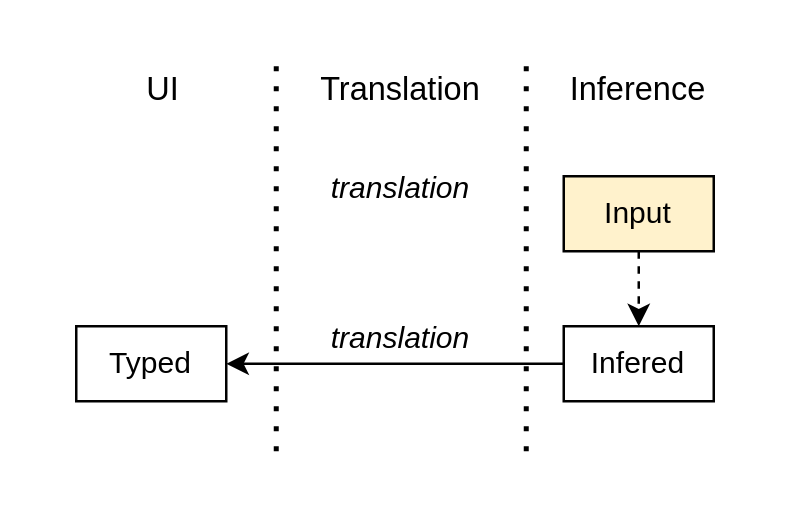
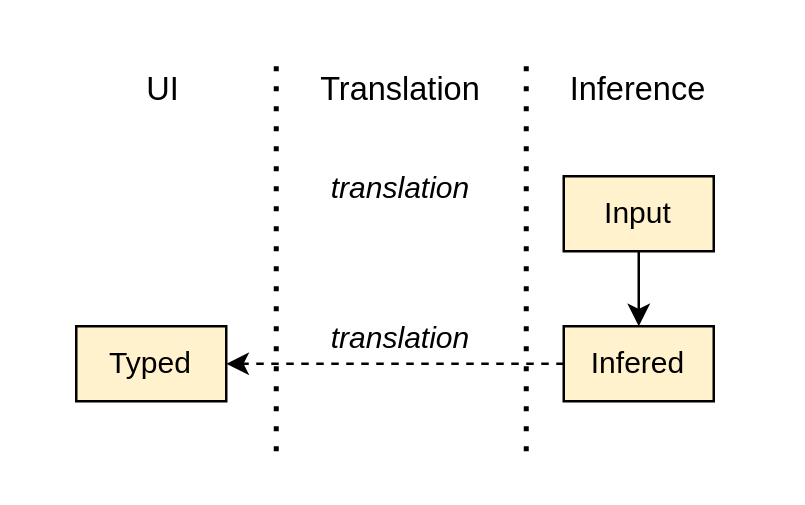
  <mxCell id="0" />
  <mxCell id="1" parent="0" />
  <mxCell id="2" value="" style="endArrow=none;dashed=1;html=1;dashPattern=1 3;strokeWidth=2;rounded=0;fontSize=12;" edge="1" parent="1"><mxGeometry width="50" height="50" relative="1" as="geometry"><mxPoint x="110" y="180" as="sourcePoint" /><mxPoint x="110" y="20" as="targetPoint" /></mxGeometry></mxCell>
  <mxCell id="3" value="UI" style="text;html=1;strokeColor=none;fillColor=none;align=center;verticalAlign=middle;whiteSpace=wrap;rounded=0;fontSize=13;" vertex="1" parent="1"><mxGeometry x="20" y="20" width="90" height="30" as="geometry" /></mxCell>
  <mxCell id="4" value="Translation" style="text;html=1;strokeColor=none;fillColor=none;align=center;verticalAlign=middle;whiteSpace=wrap;rounded=0;fontSize=13;" vertex="1" parent="1"><mxGeometry x="110" y="20" width="100" height="30" as="geometry" /></mxCell>
  <mxCell id="5" value="" style="endArrow=none;dashed=1;html=1;dashPattern=1 3;strokeWidth=2;rounded=0;fontSize=12;" edge="1" parent="1"><mxGeometry width="50" height="50" relative="1" as="geometry"><mxPoint x="210" y="180" as="sourcePoint" /><mxPoint x="210" y="20" as="targetPoint" /></mxGeometry></mxCell>
  <mxCell id="6" value="Inference" style="text;html=1;strokeColor=none;fillColor=none;align=center;verticalAlign=middle;whiteSpace=wrap;rounded=0;fontSize=13;" vertex="1" parent="1"><mxGeometry x="210" y="20" width="90" height="30" as="geometry" /></mxCell>
- <mxCell id="7" style="edgeStyle=orthogonalEdgeStyle;rounded=0;orthogonalLoop=1;jettySize=auto;html=1;exitX=0.5;exitY=1;exitDx=0;exitDy=0;entryX=0.5;entryY=0;entryDx=0;entryDy=0;fontSize=12;dashed=1;" edge="1" parent="1" source="8" target="10"><mxGeometry relative="1" as="geometry" /></mxCell>
+ <mxCell id="7" style="edgeStyle=orthogonalEdgeStyle;rounded=0;orthogonalLoop=1;jettySize=auto;html=1;exitX=0.5;exitY=1;exitDx=0;exitDy=0;entryX=0.5;entryY=0;entryDx=0;entryDy=0;fontSize=12;" edge="1" parent="1" source="8" target="10"><mxGeometry relative="1" as="geometry" /></mxCell>
  <mxCell id="8" value="Input" style="rounded=0;whiteSpace=wrap;html=1;fontSize=12;fillColor=#fff2cc;" vertex="1" parent="1"><mxGeometry x="225" y="70" width="60" height="30" as="geometry" /></mxCell>
- <mxCell id="9" style="edgeStyle=orthogonalEdgeStyle;rounded=0;orthogonalLoop=1;jettySize=auto;html=1;exitX=0;exitY=0.5;exitDx=0;exitDy=0;fontSize=12;entryX=1;entryY=0.5;entryDx=0;entryDy=0;" edge="1" parent="1" source="10" target="11"><mxGeometry relative="1" as="geometry"><mxPoint x="130" y="150" as="targetPoint" /></mxGeometry></mxCell>
- <mxCell id="10" value="Infered" style="rounded=0;whiteSpace=wrap;html=1;fontSize=12;" vertex="1" parent="1"><mxGeometry x="225" y="130" width="60" height="30" as="geometry" /></mxCell>
- <mxCell id="11" value="Typed" style="rounded=0;whiteSpace=wrap;html=1;fontSize=12;" vertex="1" parent="1"><mxGeometry x="30" y="130" width="60" height="30" as="geometry" /></mxCell>
+ <mxCell id="9" style="edgeStyle=orthogonalEdgeStyle;rounded=0;orthogonalLoop=1;jettySize=auto;html=1;exitX=0;exitY=0.5;exitDx=0;exitDy=0;fontSize=12;entryX=1;entryY=0.5;entryDx=0;entryDy=0;dashed=1;" edge="1" parent="1" source="10" target="11"><mxGeometry relative="1" as="geometry"><mxPoint x="130" y="150" as="targetPoint" /></mxGeometry></mxCell>
+ <mxCell id="10" value="Infered" style="rounded=0;whiteSpace=wrap;html=1;fontSize=12;fillColor=#fff2cc;" vertex="1" parent="1"><mxGeometry x="225" y="130" width="60" height="30" as="geometry" /></mxCell>
+ <mxCell id="11" value="Typed" style="rounded=0;whiteSpace=wrap;html=1;fontSize=12;fillColor=#fff2cc;" vertex="1" parent="1"><mxGeometry x="30" y="130" width="60" height="30" as="geometry" /></mxCell>
  <mxCell id="12" value="translation" style="text;html=1;strokeColor=none;fillColor=none;align=center;verticalAlign=middle;whiteSpace=wrap;rounded=0;labelBackgroundColor=default;fontSize=12;fontStyle=2" vertex="1" parent="1"><mxGeometry x="130" y="120" width="60" height="30" as="geometry" /></mxCell>
  <mxCell id="13" value="translation" style="text;html=1;strokeColor=none;fillColor=none;align=center;verticalAlign=middle;whiteSpace=wrap;rounded=0;labelBackgroundColor=default;fontSize=12;fontStyle=2" vertex="1" parent="1"><mxGeometry x="130" y="60" width="60" height="30" as="geometry" /></mxCell>
